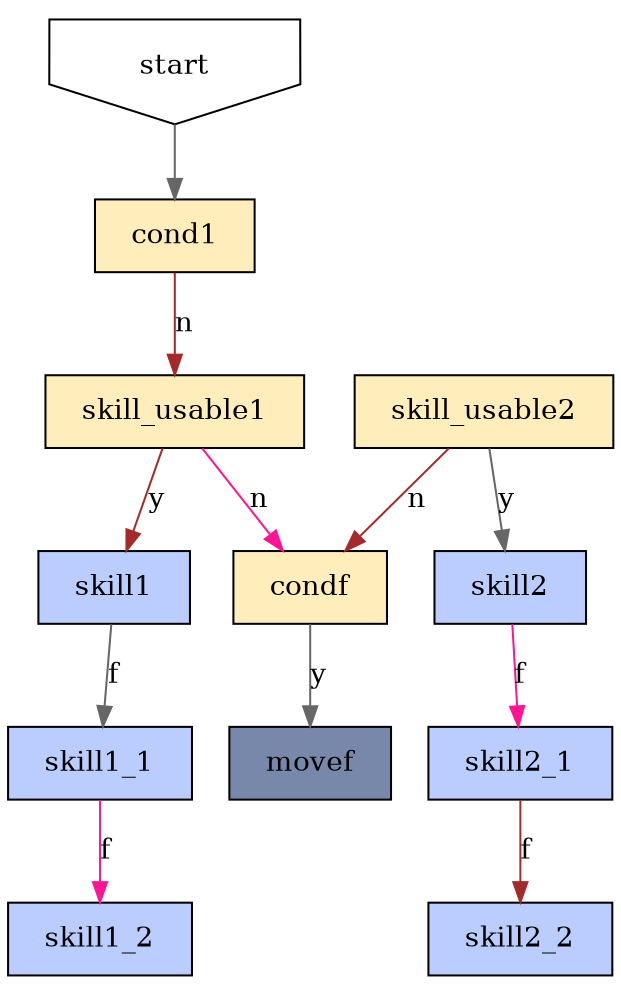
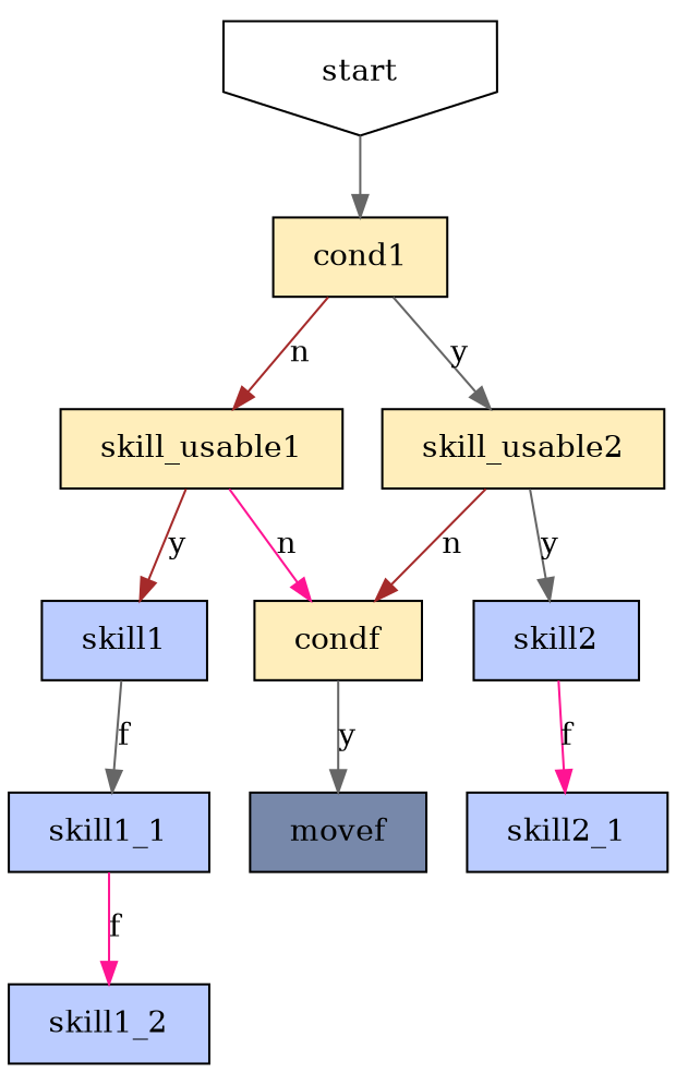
  digraph {
    concentrate=true
    fixedsize=true
    node [margin="0.25,0.125" shape=rect fillcolor="#BBCCFF" style=filled]
    edge [color=gray40]
    start [shape=invhouse fillcolor="" style=""]
    cond1 [fillcolor="#FFEEBB"]
    skill_usable1 [fillcolor="#FFEEBB"]
    skill_usable2 [fillcolor="#FFEEBB"]
    condf [fillcolor="#FFEEBB"]
    skill1
    skill2
    movef [fillcolor="#7788aa"]
    skill1_1
    skill2_1
    skill1_2
-   skill2_2
    start -> cond1
    cond1 -> skill_usable1 [color=brown label=n]
+   cond1 -> skill_usable2 [label=y]
    skill_usable1 -> condf [color=deeppink label=n]
    skill_usable1 -> skill1 [color=brown label=y]
    skill_usable2 -> condf [color=brown label=n]
    skill_usable2 -> skill2 [label=y]
    condf -> movef [label=y]
    skill1 -> skill1_1 [label=f]
    skill2 -> skill2_1 [color=deeppink label=f]
    skill1_1 -> skill1_2 [color=deeppink label=f]
-   skill2_1 -> skill2_2 [color=brown label=f]
  }
